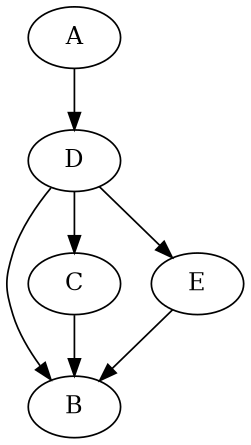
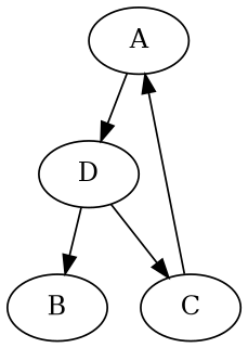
  digraph {
    A
    D
    B
    C
-   E
    A -> D
    D -> B
    D -> C
-   D -> E
-   C -> B
-   E -> B
+   C -> A
  }
